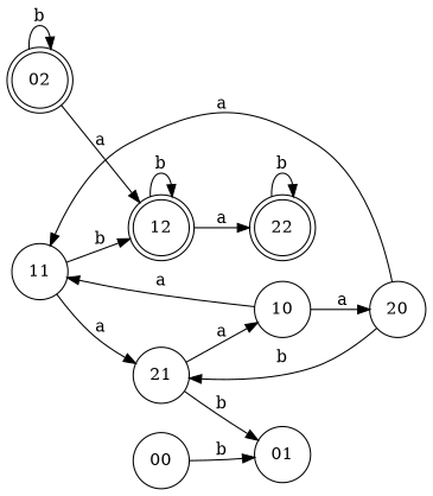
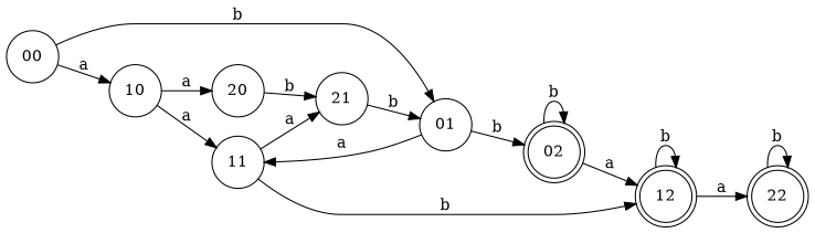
  digraph {
    rankdir=LR
    node [shape=circle]
    02 [shape=doublecircle]
    12 [shape=doublecircle]
    22 [shape=doublecircle]
    00
    10
    01
    11
    20
    21
    02 -> 02 [label=b]
    02 -> 12 [label=a]
    12 -> 12 [label=b]
    12 -> 22 [label=a]
    22 -> 22 [label=b]
-   21 -> 10 [label=a]
+   00 -> 10 [label=a]
    00 -> 01 [label=b]
    10 -> 11 [label=a]
    10 -> 20 [label=a]
-   20 -> 11 [label=a]
+   01 -> 02 [label=b]
+   01 -> 11 [label=a]
    11 -> 12 [label=b]
    11 -> 21 [label=a]
    20 -> 21 [label=b]
    21 -> 01 [label=b]
  }
